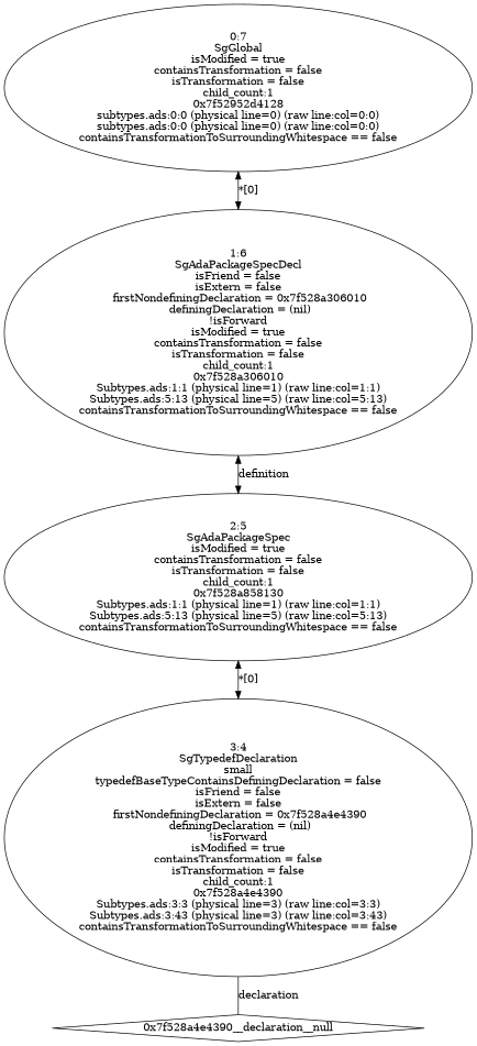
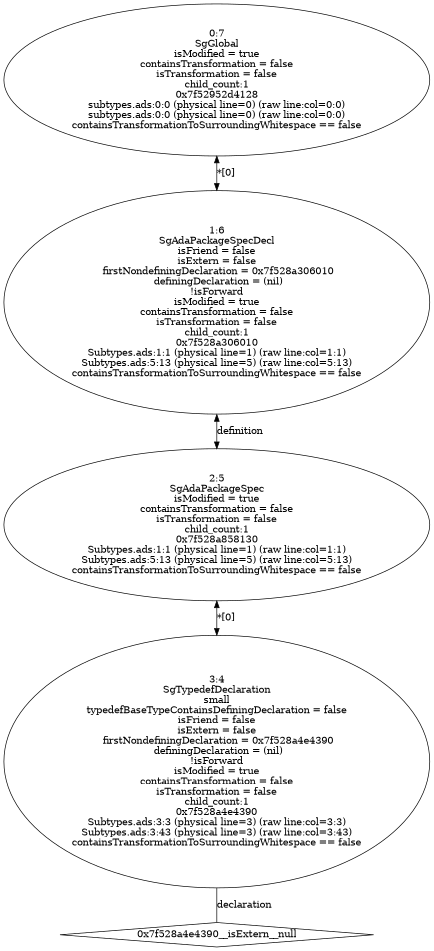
  digraph {
    edge [dir=both]
    n1 [label="3:4\nSgTypedefDeclaration\nsmall\n typedefBaseTypeContainsDefiningDeclaration = false \n isFriend = false \n isExtern = false \n firstNondefiningDeclaration = 0x7f528a4e4390\n definingDeclaration = (nil)\n!isForward\nisModified = true\ncontainsTransformation = false\nisTransformation = false\nchild_count:1\n0x7f528a4e4390\nSubtypes.ads:3:3 (physical line=3) (raw line:col=3:3)\nSubtypes.ads:3:43 (physical line=3) (raw line:col=3:43)\ncontainsTransformationToSurroundingWhitespace == false\n"]
-   "0x7f528a4e4390__declaration__null" [shape=diamond]
+   "0x7f528a4e4390__declaration__null" [shape=diamond label="0x7f528a4e4390__isExtern__null"]
    n3 [label="2:5\nSgAdaPackageSpec\nisModified = true\ncontainsTransformation = false\nisTransformation = false\nchild_count:1\n0x7f528a858130\nSubtypes.ads:1:1 (physical line=1) (raw line:col=1:1)\nSubtypes.ads:5:13 (physical line=5) (raw line:col=5:13)\ncontainsTransformationToSurroundingWhitespace == false\n"]
    n4 [label="1:6\nSgAdaPackageSpecDecl\n isFriend = false \n isExtern = false \n firstNondefiningDeclaration = 0x7f528a306010\n definingDeclaration = (nil)\n!isForward\nisModified = true\ncontainsTransformation = false\nisTransformation = false\nchild_count:1\n0x7f528a306010\nSubtypes.ads:1:1 (physical line=1) (raw line:col=1:1)\nSubtypes.ads:5:13 (physical line=5) (raw line:col=5:13)\ncontainsTransformationToSurroundingWhitespace == false\n"]
    n5 [label="0:7\nSgGlobal\nisModified = true\ncontainsTransformation = false\nisTransformation = false\nchild_count:1\n0x7f52952d4128\nsubtypes.ads:0:0 (physical line=0) (raw line:col=0:0)\nsubtypes.ads:0:0 (physical line=0) (raw line:col=0:0)\ncontainsTransformationToSurroundingWhitespace == false\n"]
    n1 -> "0x7f528a4e4390__declaration__null" [dir=none label=declaration]
    n3 -> n1 [label="*[0]"]
    n4 -> n3 [label=definition]
    n5 -> n4 [label="*[0]"]
  }
